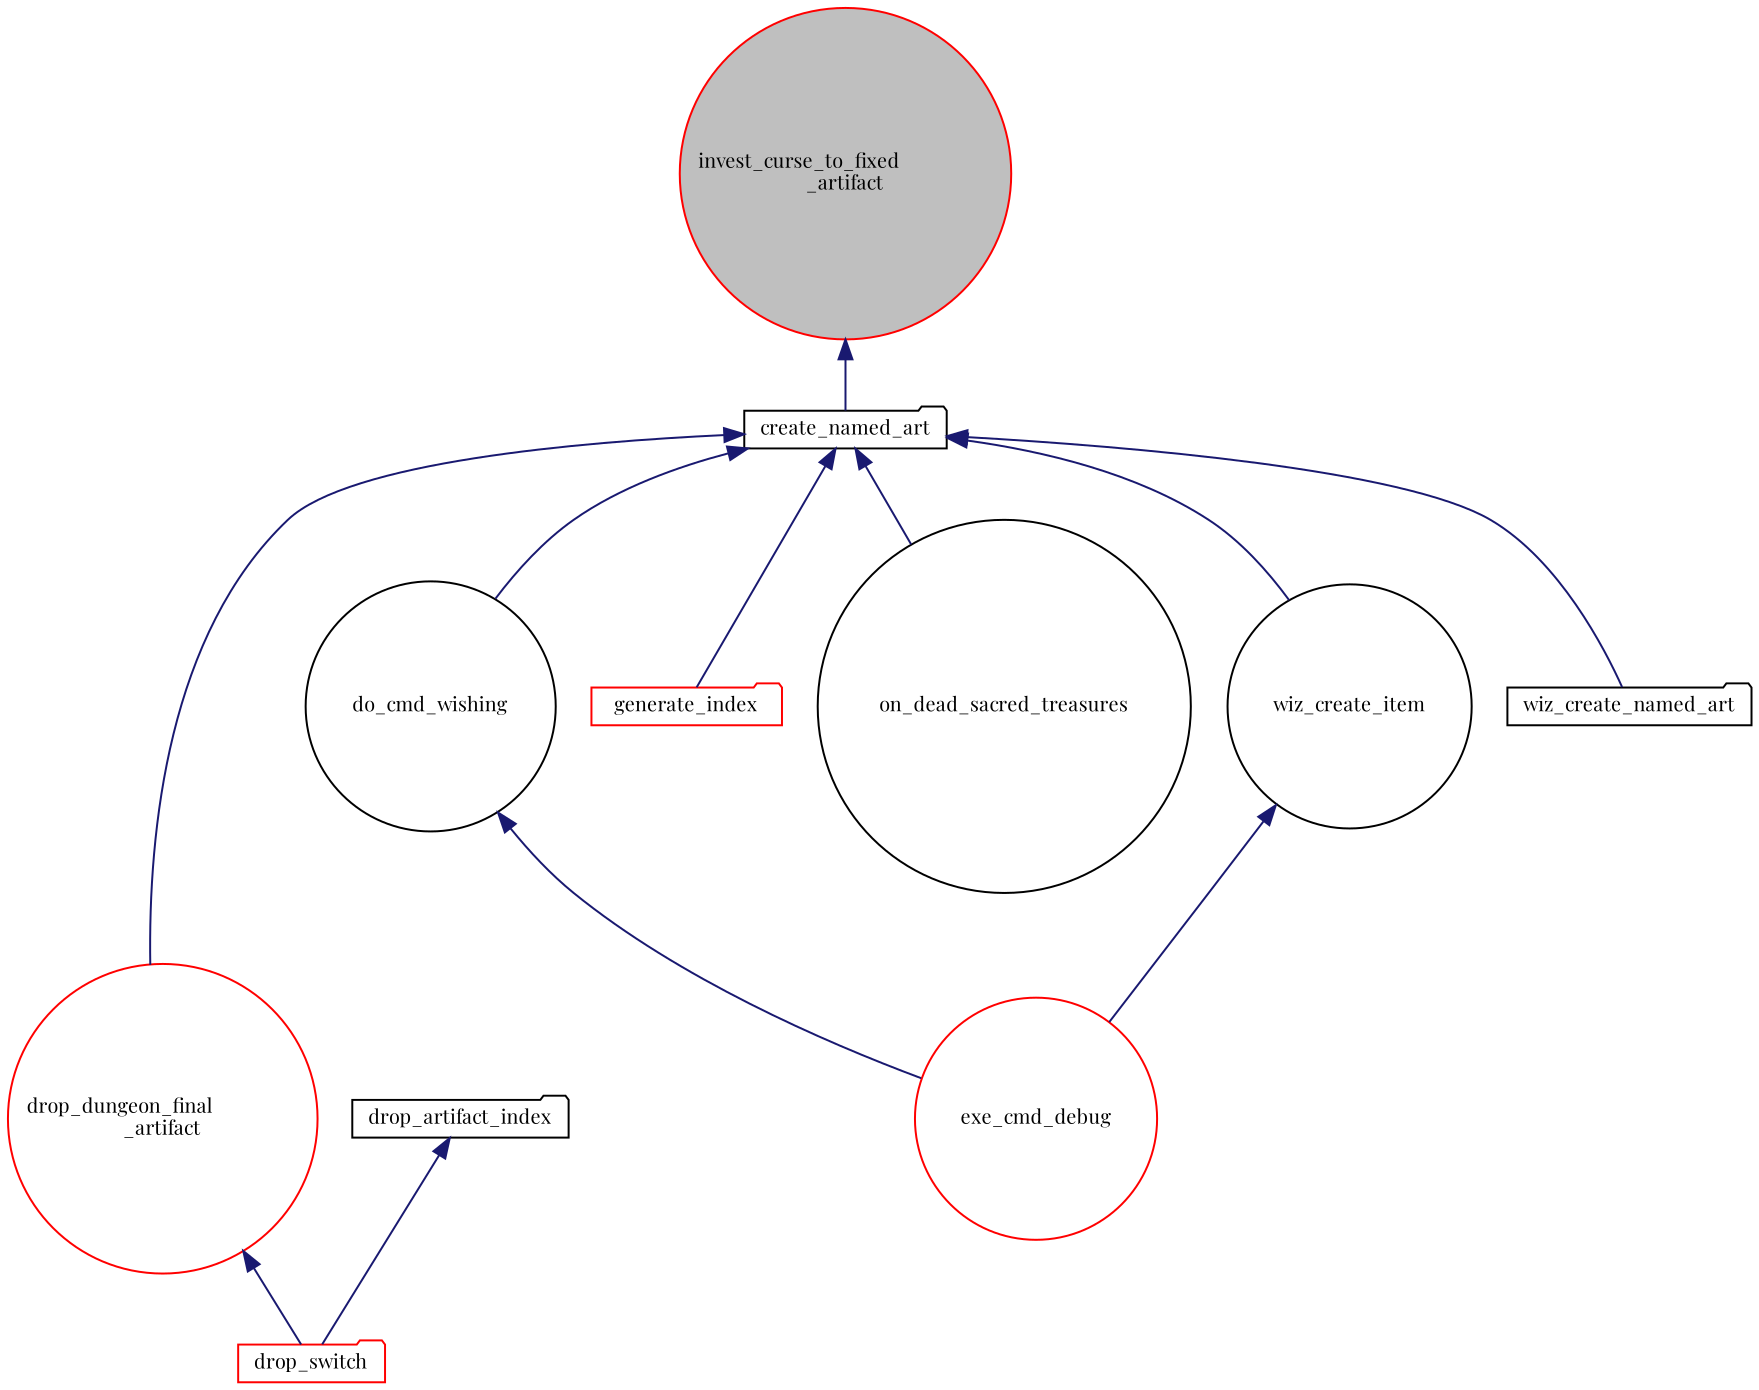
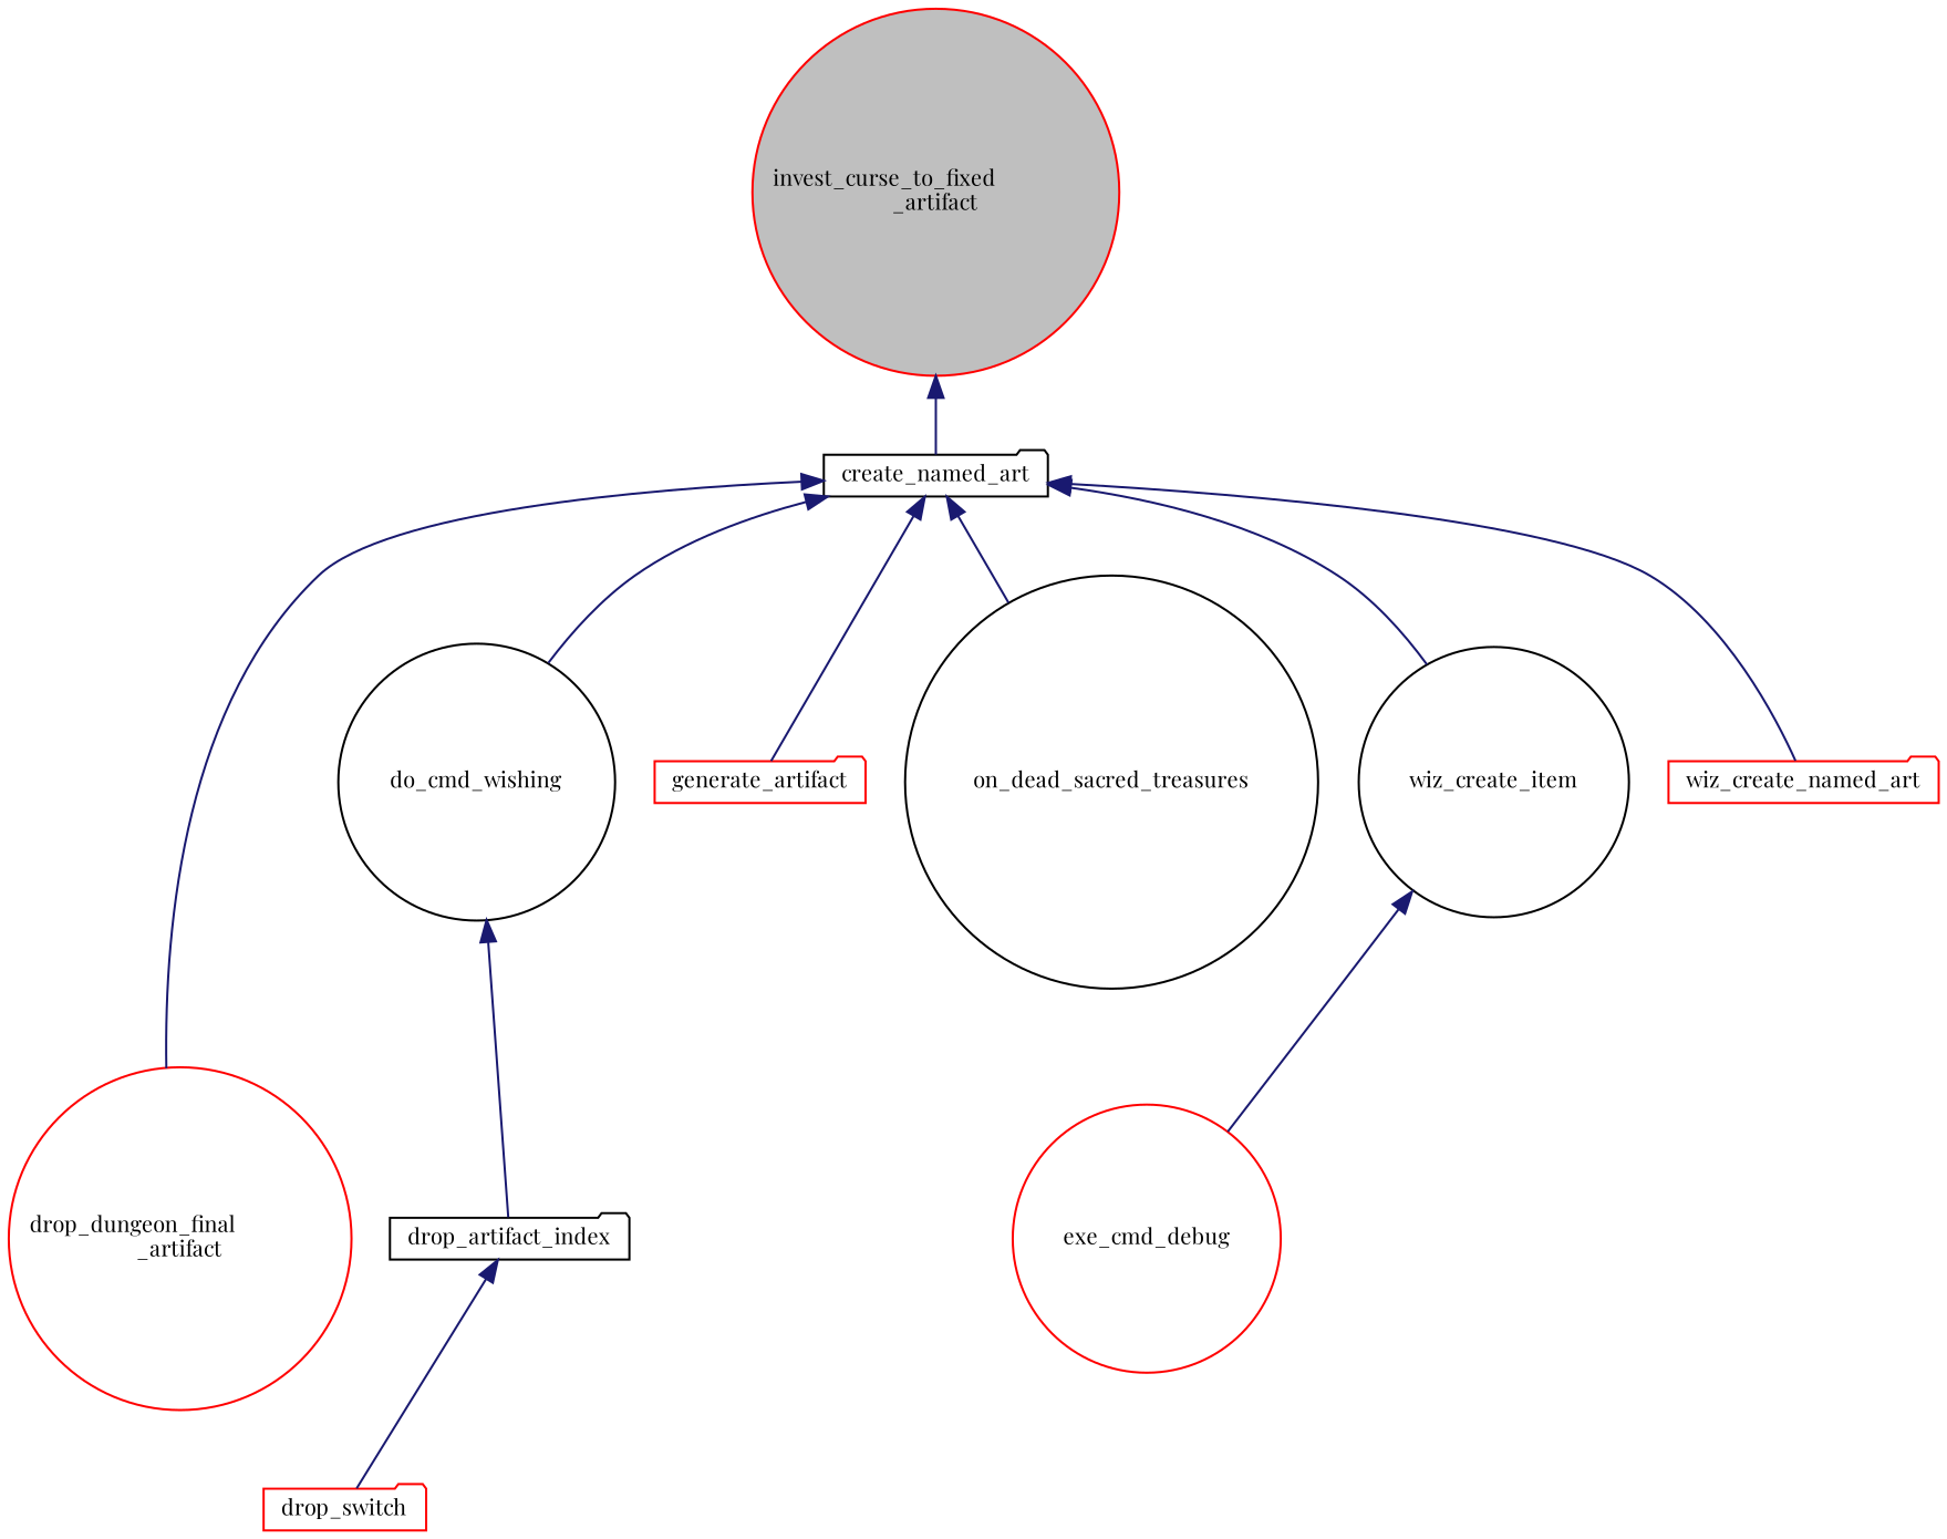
  digraph {
    fontname="Playfair Display"
    rankdir=TB
    node [color=black fillcolor=white fontname="Playfair Display" fontsize=10 shape=circle style=filled]
    edge [color=midnightblue dir=back fontname="Playfair Display" fontsize=10 labelfontname=Helvetica labelfontsize=10 style=solid]
    n1 [color=red fillcolor=grey75 fontcolor=black height=0.2 label="invest_curse_to_fixed\l_artifact" width=0.4]
    n2 [height=0.2 label=create_named_art shape=folder width=0.4]
    n3 [height=0.2 label=do_cmd_wishing width=0.4]
    n4 [color=red height=0.2 label="drop_dungeon_final\l_artifact" width=0.4]
-   n5 [color=red height=0.2 label=generate_index shape=folder width=0.4]
+   n5 [color=red height=0.2 label=generate_artifact shape=folder width=0.4]
    n6 [height=0.2 label=on_dead_sacred_treasures width=0.4]
    n7 [height=0.2 label=wiz_create_item width=0.4]
-   n8 [height=0.2 label=wiz_create_named_art shape=folder width=0.4]
+   n8 [color=red height=0.2 label=wiz_create_named_art shape=folder width=0.4]
    n9 [color=red height=0.2 label=exe_cmd_debug width=0.4]
    n10 [height=0.2 label=drop_artifact_index shape=folder width=0.4]
    n11 [color=red height=0.2 label=drop_switch shape=folder width=0.4]
    n1 -> n2
    n2 -> n3
    n2 -> n4
    n2 -> n5
    n2 -> n6
    n2 -> n7
    n2 -> n8
-   n3 -> n9
-   n4 -> n11
+   n3 -> n10
    n7 -> n9
    n10 -> n11
  }
